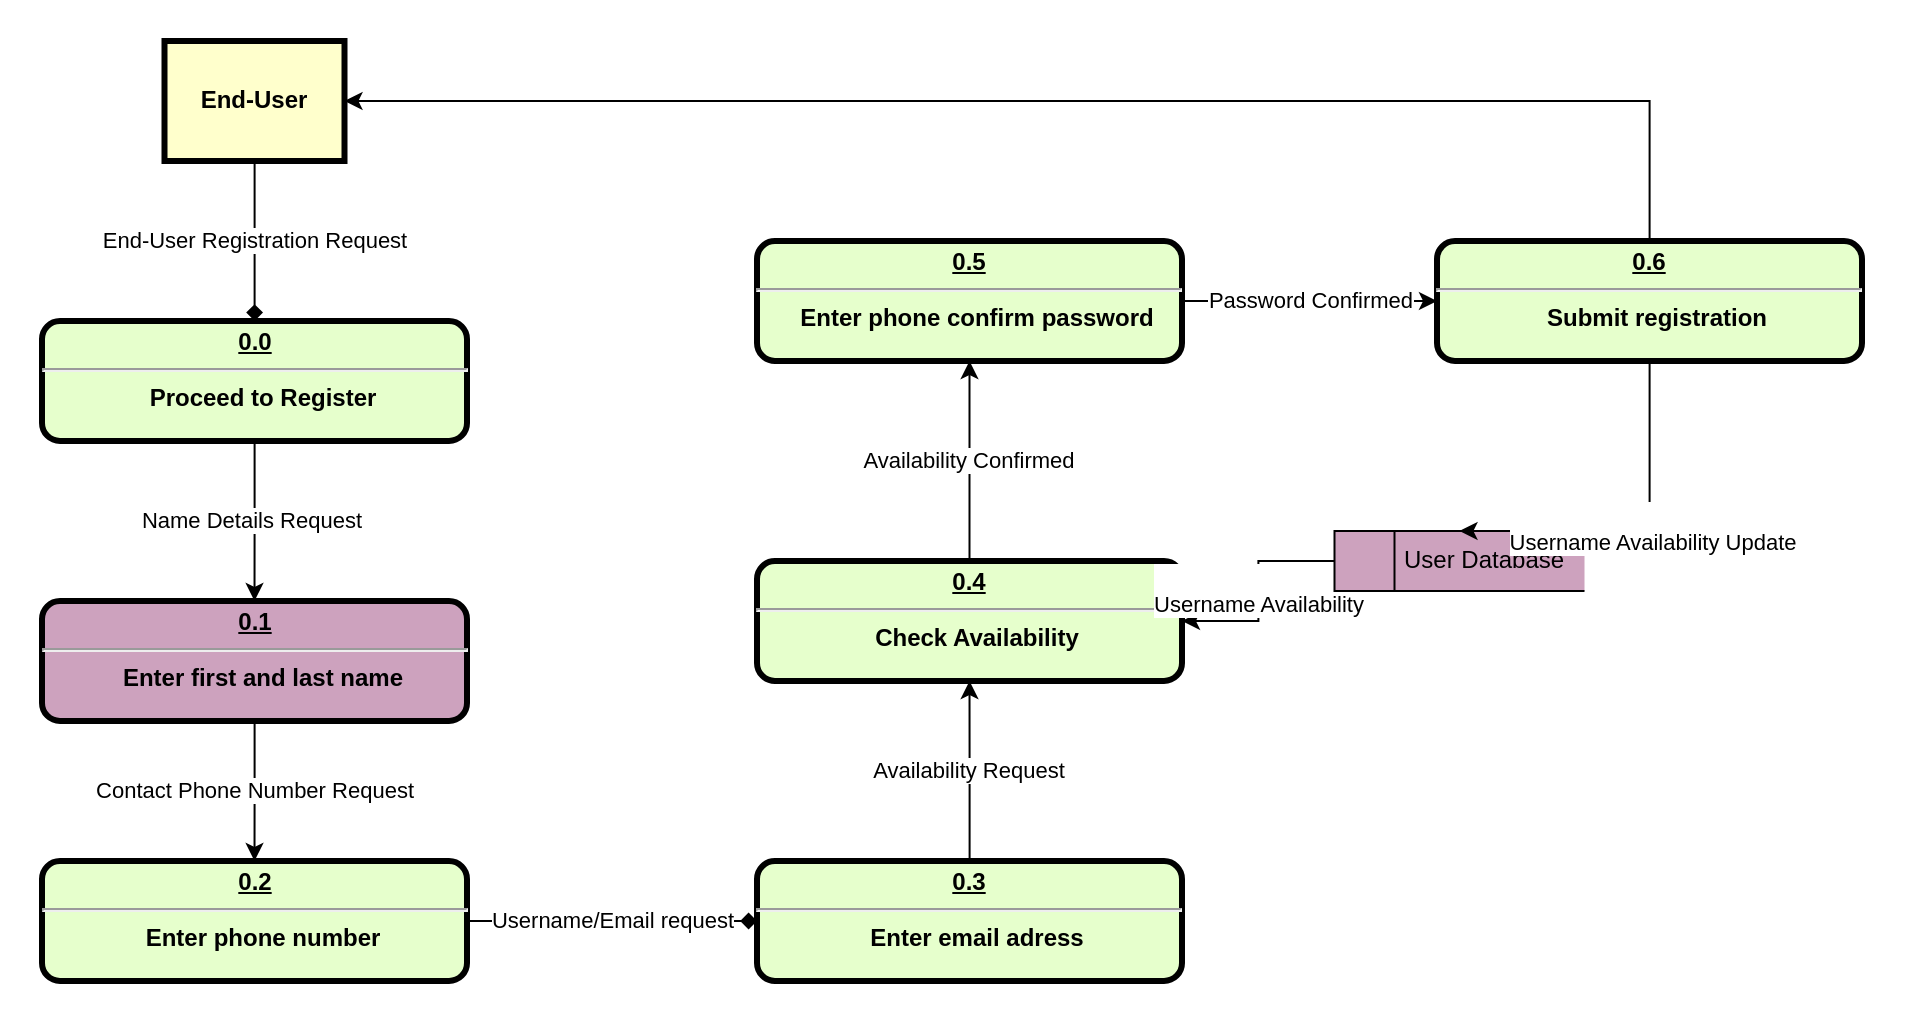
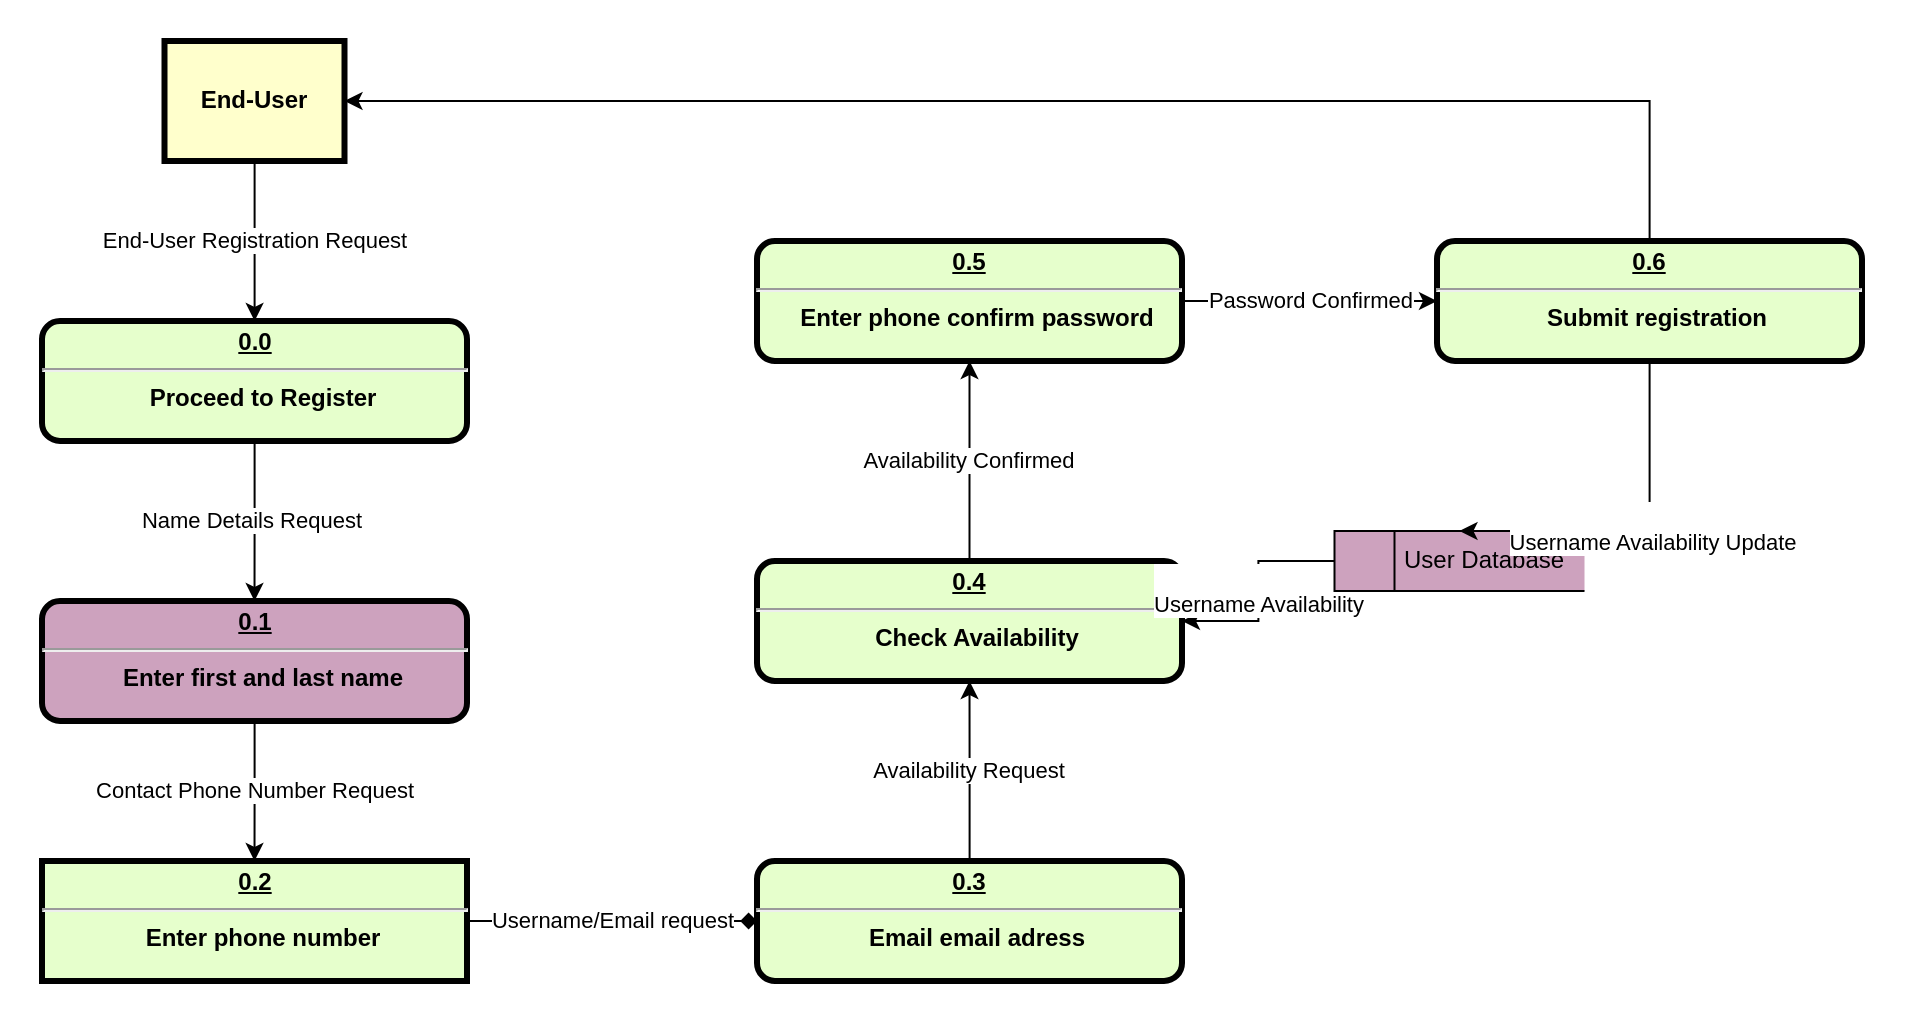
  <mxCell id="0" />
  <mxCell id="1" parent="0" />
- <mxCell id="2" value="End-User Registration Request" style="edgeStyle=orthogonalEdgeStyle;rounded=0;orthogonalLoop=1;jettySize=auto;html=1;endArrow=diamond;" parent="1" source="3" target="5" edge="1"><mxGeometry relative="1" as="geometry" /></mxCell>
+ <mxCell id="2" value="End-User Registration Request" style="edgeStyle=orthogonalEdgeStyle;rounded=0;orthogonalLoop=1;jettySize=auto;html=1;" parent="1" source="3" target="5" edge="1"><mxGeometry relative="1" as="geometry" /></mxCell>
  <mxCell id="3" value="End-User" style="whiteSpace=wrap;align=center;verticalAlign=middle;fontStyle=1;strokeWidth=3;fillColor=#FFFFCC" parent="1" vertex="1"><mxGeometry x="81.75" y="20" width="90" height="60" as="geometry" /></mxCell>
  <mxCell id="4" value="Name Details Request&amp;nbsp;" style="edgeStyle=orthogonalEdgeStyle;rounded=0;orthogonalLoop=1;jettySize=auto;html=1;" parent="1" source="5" edge="1"><mxGeometry relative="1" as="geometry"><mxPoint x="126.75" y="300" as="targetPoint" /></mxGeometry></mxCell>
  <mxCell id="5" value="&lt;p style=&quot;margin: 0px; margin-top: 4px; text-align: center; text-decoration: underline;&quot;&gt;&lt;strong&gt;0.0&lt;/strong&gt;&lt;/p&gt;&lt;hr&gt;&lt;p style=&quot;margin: 0px; margin-left: 8px;&quot;&gt;Proceed to Register&lt;/p&gt;" style="verticalAlign=middle;align=center;overflow=fill;fontSize=12;fontFamily=Helvetica;html=1;rounded=1;fontStyle=1;strokeWidth=3;fillColor=#E6FFCC" parent="1" vertex="1"><mxGeometry x="20.5" y="160" width="212.5" height="60" as="geometry" /></mxCell>
  <mxCell id="6" value="Contact Phone Number Request" style="edgeStyle=orthogonalEdgeStyle;rounded=0;orthogonalLoop=1;jettySize=auto;html=1;entryX=0.5;entryY=0;entryDx=0;entryDy=0;" parent="1" source="7" target="9" edge="1"><mxGeometry relative="1" as="geometry" /></mxCell>
  <mxCell id="7" value="&lt;p style=&quot;margin: 0px; margin-top: 4px; text-align: center; text-decoration: underline;&quot;&gt;&lt;strong&gt;0.1&lt;/strong&gt;&lt;/p&gt;&lt;hr&gt;&lt;p style=&quot;margin: 0px; margin-left: 8px;&quot;&gt;Enter first and last name&lt;/p&gt;" style="verticalAlign=middle;align=center;overflow=fill;fontSize=12;fontFamily=Helvetica;html=1;rounded=1;fontStyle=1;strokeWidth=3;fillColor=#cda2be;" parent="1" vertex="1"><mxGeometry x="20.5" y="300" width="212.5" height="60" as="geometry" /></mxCell>
  <mxCell id="8" value="Username/Email request" style="edgeStyle=orthogonalEdgeStyle;rounded=0;orthogonalLoop=1;jettySize=auto;html=1;entryX=0;entryY=0.5;entryDx=0;entryDy=0;endArrow=diamond;" parent="1" source="9" target="11" edge="1"><mxGeometry relative="1" as="geometry" /></mxCell>
- <mxCell id="9" value="&lt;p style=&quot;margin: 0px; margin-top: 4px; text-align: center; text-decoration: underline;&quot;&gt;&lt;strong&gt;0.2&lt;/strong&gt;&lt;/p&gt;&lt;hr&gt;&lt;p style=&quot;margin: 0px; margin-left: 8px;&quot;&gt;Enter phone number&lt;/p&gt;" style="verticalAlign=middle;align=center;overflow=fill;fontSize=12;fontFamily=Helvetica;html=1;rounded=1;fontStyle=1;strokeWidth=3;fillColor=#E6FFCC" parent="1" vertex="1"><mxGeometry x="20.5" y="430" width="212.5" height="60" as="geometry" /></mxCell>
+ <mxCell id="9" value="&lt;p style=&quot;margin: 0px; margin-top: 4px; text-align: center; text-decoration: underline;&quot;&gt;&lt;strong&gt;0.2&lt;/strong&gt;&lt;/p&gt;&lt;hr&gt;&lt;p style=&quot;margin: 0px; margin-left: 8px;&quot;&gt;Enter phone number&lt;/p&gt;" style="verticalAlign=middle;align=center;overflow=fill;fontSize=12;fontFamily=Helvetica;html=1;fontStyle=1;strokeWidth=3;fillColor=#E6FFCC;rounded=0;" parent="1" vertex="1"><mxGeometry x="20.5" y="430" width="212.5" height="60" as="geometry" /></mxCell>
  <mxCell id="10" value="Availability Request" style="edgeStyle=orthogonalEdgeStyle;rounded=0;orthogonalLoop=1;jettySize=auto;html=1;entryX=0.5;entryY=1;entryDx=0;entryDy=0;" parent="1" source="11" target="13" edge="1"><mxGeometry relative="1" as="geometry"><mxPoint x="454" y="340" as="targetPoint" /></mxGeometry></mxCell>
- <mxCell id="11" value="&lt;p style=&quot;margin: 0px; margin-top: 4px; text-align: center; text-decoration: underline;&quot;&gt;&lt;strong&gt;0.3&lt;/strong&gt;&lt;/p&gt;&lt;hr&gt;&lt;p style=&quot;margin: 0px; margin-left: 8px;&quot;&gt;Enter email adress&lt;/p&gt;" style="verticalAlign=middle;align=center;overflow=fill;fontSize=12;fontFamily=Helvetica;html=1;rounded=1;fontStyle=1;strokeWidth=3;fillColor=#E6FFCC" parent="1" vertex="1"><mxGeometry x="378" y="430" width="212.5" height="60" as="geometry" /></mxCell>
+ <mxCell id="11" value="&lt;p style=&quot;margin: 0px; margin-top: 4px; text-align: center; text-decoration: underline;&quot;&gt;&lt;strong&gt;0.3&lt;/strong&gt;&lt;/p&gt;&lt;hr&gt;&lt;p style=&quot;margin: 0px; margin-left: 8px;&quot;&gt;Email email adress&lt;/p&gt;" style="verticalAlign=middle;align=center;overflow=fill;fontSize=12;fontFamily=Helvetica;html=1;rounded=1;fontStyle=1;strokeWidth=3;fillColor=#E6FFCC" parent="1" vertex="1"><mxGeometry x="378" y="430" width="212.5" height="60" as="geometry" /></mxCell>
  <mxCell id="12" value="Availability Confirmed" style="edgeStyle=orthogonalEdgeStyle;rounded=0;orthogonalLoop=1;jettySize=auto;html=1;" parent="1" source="13" target="17" edge="1"><mxGeometry relative="1" as="geometry" /></mxCell>
  <mxCell id="13" value="&lt;p style=&quot;margin: 0px; margin-top: 4px; text-align: center; text-decoration: underline;&quot;&gt;&lt;strong&gt;0.4&lt;/strong&gt;&lt;/p&gt;&lt;hr&gt;&lt;p style=&quot;margin: 0px; margin-left: 8px;&quot;&gt;Check Availability&lt;/p&gt;" style="verticalAlign=middle;align=center;overflow=fill;fontSize=12;fontFamily=Helvetica;html=1;rounded=1;fontStyle=1;strokeWidth=3;fillColor=#E6FFCC" parent="1" vertex="1"><mxGeometry x="378" y="280" width="212.5" height="60" as="geometry" /></mxCell>
  <mxCell id="14" value="&lt;br&gt;&lt;span style=&quot;color: rgb(0, 0, 0); font-family: Helvetica; font-size: 11px; font-style: normal; font-variant-ligatures: normal; font-variant-caps: normal; font-weight: 400; letter-spacing: normal; orphans: 2; text-align: center; text-indent: 0px; text-transform: none; widows: 2; word-spacing: 0px; -webkit-text-stroke-width: 0px; background-color: rgb(255, 255, 255); text-decoration-thickness: initial; text-decoration-style: initial; text-decoration-color: initial; float: none; display: inline !important;&quot;&gt;Username Availability&lt;/span&gt;&lt;br&gt;" style="edgeStyle=orthogonalEdgeStyle;rounded=0;orthogonalLoop=1;jettySize=auto;html=1;" parent="1" source="15" target="13" edge="1"><mxGeometry relative="1" as="geometry" /></mxCell>
  <mxCell id="15" value="&lt;span style=&quot;white-space: pre;&quot;&gt; &lt;span style=&quot;white-space: pre;&quot;&gt; &lt;span style=&quot;white-space: pre;&quot;&gt;&#09;&lt;/span&gt;&lt;/span&gt;&lt;/span&gt;&amp;nbsp;User Database" style="html=1;dashed=0;whitespace=wrap;shape=mxgraph.dfd.dataStoreID;align=left;spacingLeft=3;points=[[0,0],[0.5,0],[1,0],[0,0.5],[1,0.5],[0,1],[0.5,1],[1,1]];fillColor=#CDA2BE;" parent="1" vertex="1"><mxGeometry x="666.75" y="265" width="125" height="30" as="geometry" /></mxCell>
  <mxCell id="16" value="Password Confirmed" style="edgeStyle=orthogonalEdgeStyle;rounded=0;orthogonalLoop=1;jettySize=auto;html=1;entryX=0;entryY=0.5;entryDx=0;entryDy=0;" parent="1" source="17" target="21" edge="1"><mxGeometry relative="1" as="geometry"><mxPoint x="1458" y="460" as="targetPoint" /></mxGeometry></mxCell>
  <mxCell id="17" value="&lt;p style=&quot;margin: 0px; margin-top: 4px; text-align: center; text-decoration: underline;&quot;&gt;&lt;strong&gt;0.5&lt;/strong&gt;&lt;/p&gt;&lt;hr&gt;&lt;p style=&quot;margin: 0px; margin-left: 8px;&quot;&gt;Enter phone confirm password&lt;/p&gt;" style="verticalAlign=middle;align=center;overflow=fill;fontSize=12;fontFamily=Helvetica;html=1;rounded=1;fontStyle=1;strokeWidth=3;fillColor=#E6FFCC" parent="1" vertex="1"><mxGeometry x="378" y="120" width="212.5" height="60" as="geometry" /></mxCell>
  <mxCell id="18" value="" style="edgeStyle=orthogonalEdgeStyle;rounded=0;orthogonalLoop=1;jettySize=auto;html=1;entryX=0.5;entryY=0;entryDx=0;entryDy=0;" parent="1" source="21" target="15" edge="1"><mxGeometry relative="1" as="geometry"><Array as="points"><mxPoint x="824" y="250" /><mxPoint x="824" y="250" /></Array></mxGeometry></mxCell>
  <mxCell id="19" value="&lt;br&gt;Username Availability Update" style="edgeLabel;html=1;align=center;verticalAlign=middle;resizable=0;points=[];" parent="18" vertex="1" connectable="0"><mxGeometry x="-0.075" y="1" relative="1" as="geometry"><mxPoint as="offset" /></mxGeometry></mxCell>
  <mxCell id="20" style="edgeStyle=orthogonalEdgeStyle;rounded=0;orthogonalLoop=1;jettySize=auto;html=1;entryX=1;entryY=0.5;entryDx=0;entryDy=0;" edge="1" parent="1" source="21" target="3"><mxGeometry relative="1" as="geometry"><Array as="points"><mxPoint x="824" y="50" /></Array></mxGeometry></mxCell>
  <mxCell id="21" value="&lt;p style=&quot;margin: 0px; margin-top: 4px; text-align: center; text-decoration: underline;&quot;&gt;&lt;strong&gt;0.6&lt;/strong&gt;&lt;/p&gt;&lt;hr&gt;&lt;p style=&quot;margin: 0px; margin-left: 8px;&quot;&gt;Submit registration&lt;/p&gt;" style="verticalAlign=middle;align=center;overflow=fill;fontSize=12;fontFamily=Helvetica;html=1;rounded=1;fontStyle=1;strokeWidth=3;fillColor=#E6FFCC" parent="1" vertex="1"><mxGeometry x="718" y="120" width="212.5" height="60" as="geometry" /></mxCell>
